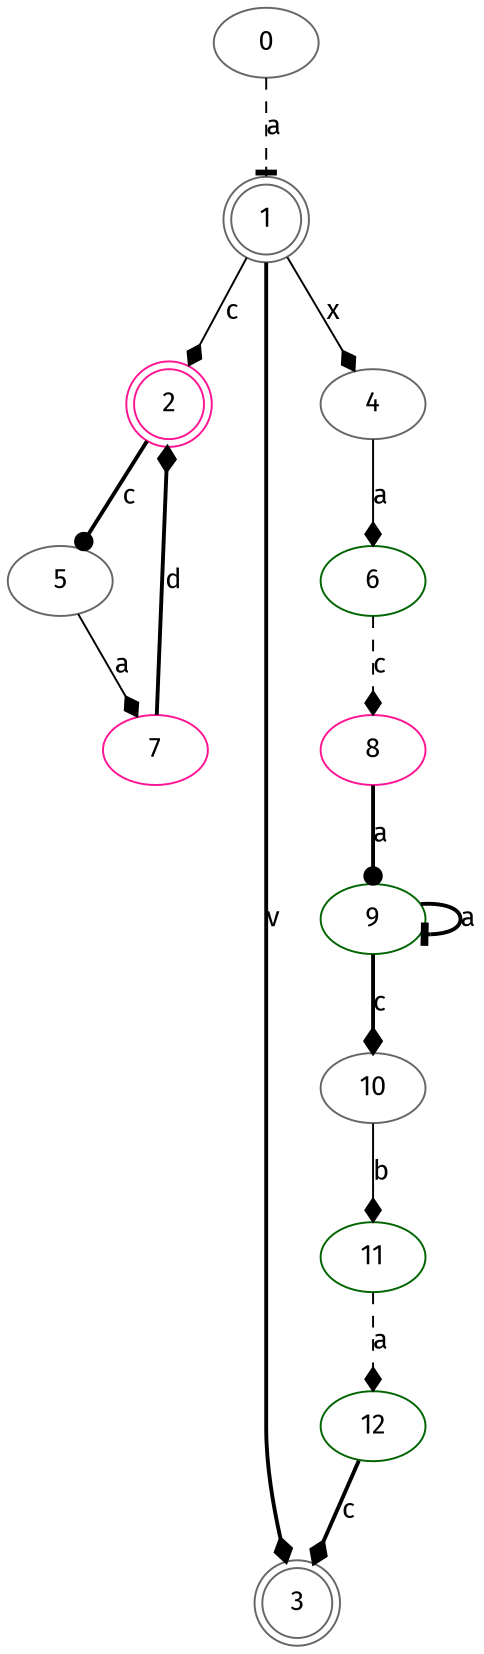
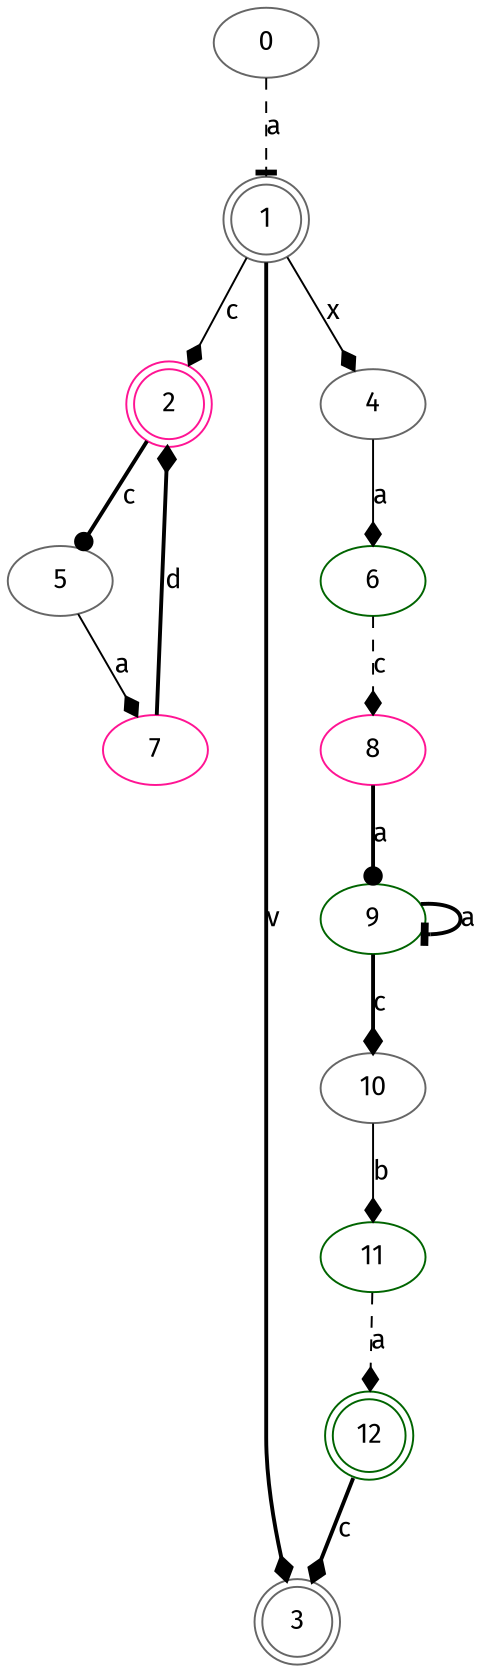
  digraph {
    fontname="Fira Sans"
    node [color=gray40 fontname="Fira Sans"]
    edge [arrowhead=diamond fontname="Fira Sans" style=bold]
    1 [shape=doublecircle]
    2 [color=deeppink shape=doublecircle]
    3 [shape=doublecircle]
    4
    5
    6 [color=darkgreen]
    7 [color=deeppink]
    0
    8 [color=deeppink]
    9 [color=darkgreen]
    10
    11 [color=darkgreen]
-   12 [color=darkgreen]
+   12 [color=darkgreen shape=doublecircle]
    1 -> 2 [label=c style=solid]
    1 -> 3 [label=v]
    1 -> 4 [label=x style=solid]
    2 -> 5 [arrowhead=dot label=c]
    4 -> 6 [label=a style=solid]
    5 -> 7 [label=a style=solid]
    6 -> 8 [label=c style=dashed]
    7 -> 2 [label=d]
    0 -> 1 [arrowhead=tee label=a style=dashed]
    8 -> 9 [arrowhead=dot label=a]
    9 -> 9 [arrowhead=tee label=a]
    9 -> 10 [label=c]
    10 -> 11 [label=b style=solid]
    11 -> 12 [label=a style=dashed]
    12 -> 3 [label=c]
  }
